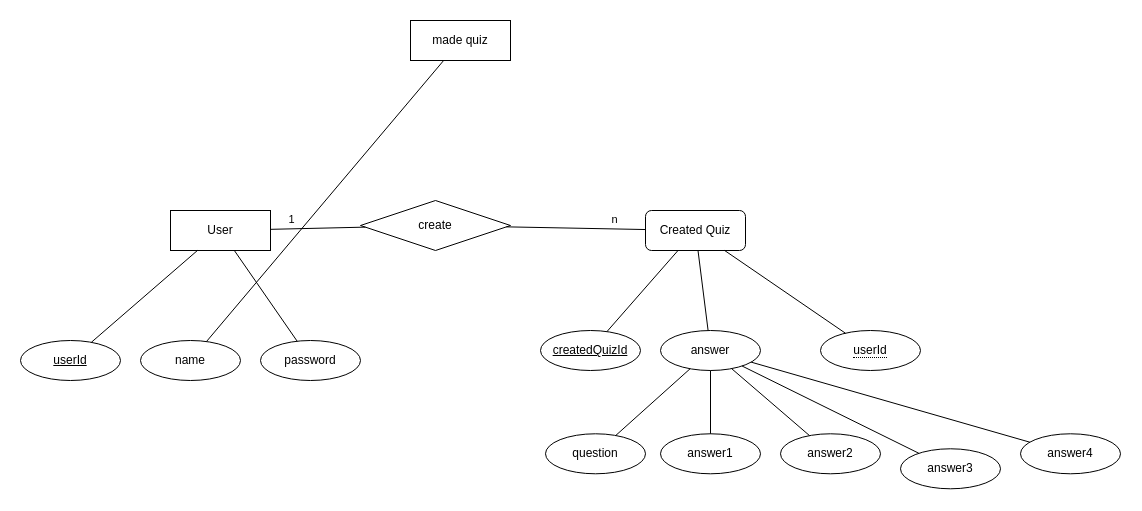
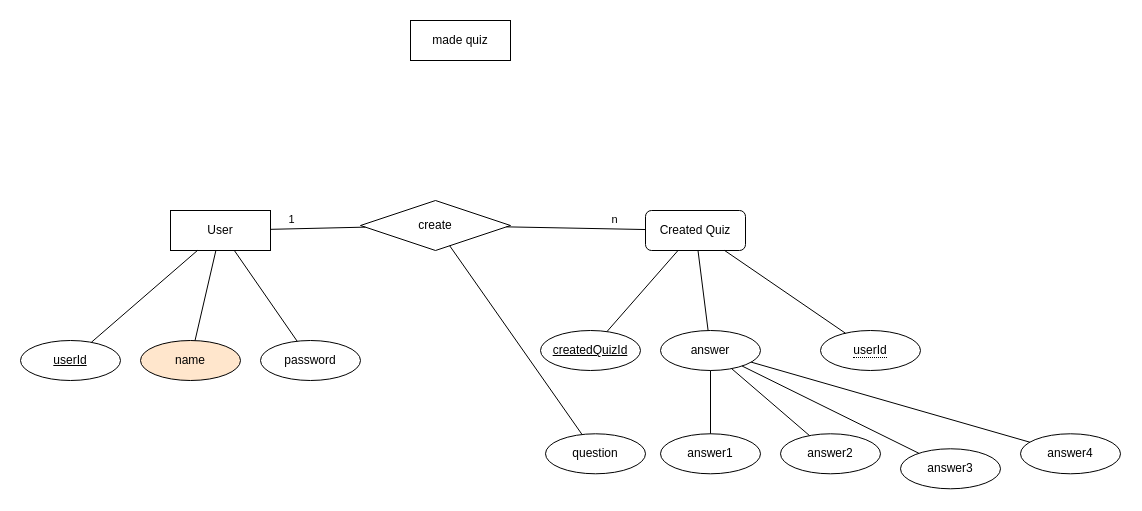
  <mxCell id="0" />
  <mxCell id="1" parent="0" />
  <mxCell id="2" value="User" style="whiteSpace=wrap;html=1;align=center;" vertex="1" parent="1"><mxGeometry x="170" y="210" width="100" height="40" as="geometry" /></mxCell>
- <mxCell id="3" value="name" style="ellipse;whiteSpace=wrap;html=1;align=center;" vertex="1" parent="1"><mxGeometry x="140" y="340" width="100" height="40" as="geometry" /></mxCell>
+ <mxCell id="3" value="name" style="ellipse;whiteSpace=wrap;html=1;align=center;fillColor=#ffe6cc;" vertex="1" parent="1"><mxGeometry x="140" y="340" width="100" height="40" as="geometry" /></mxCell>
  <mxCell id="4" value="password" style="ellipse;whiteSpace=wrap;html=1;align=center;" vertex="1" parent="1"><mxGeometry x="260" y="340" width="100" height="40" as="geometry" /></mxCell>
  <mxCell id="5" value="userId" style="ellipse;whiteSpace=wrap;html=1;align=center;fontStyle=4;" vertex="1" parent="1"><mxGeometry x="20" y="340" width="100" height="40" as="geometry" /></mxCell>
  <mxCell id="6" value="Created Quiz" style="whiteSpace=wrap;html=1;align=center;rounded=1;" vertex="1" parent="1"><mxGeometry x="645" y="210" width="100" height="40" as="geometry" /></mxCell>
  <mxCell id="7" value="create" style="shape=rhombus;perimeter=rhombusPerimeter;whiteSpace=wrap;html=1;align=center;" vertex="1" parent="1"><mxGeometry x="360" y="200" width="150" height="50" as="geometry" /></mxCell>
  <mxCell id="8" value="" style="endArrow=none;html=1;rounded=0;" edge="1" parent="1" source="7" target="6"><mxGeometry width="50" height="50" relative="1" as="geometry"><mxPoint x="570" y="230" as="sourcePoint" /><mxPoint x="670" y="290" as="targetPoint" /></mxGeometry></mxCell>
  <mxCell id="9" value="n" style="edgeLabel;html=1;align=center;verticalAlign=middle;resizable=0;points=[];" vertex="1" connectable="0" parent="8"><mxGeometry x="0.733" y="-2" relative="1" as="geometry"><mxPoint x="-13" y="-12" as="offset" /></mxGeometry></mxCell>
  <mxCell id="10" value="" style="endArrow=none;html=1;rounded=0;" edge="1" parent="1" source="2" target="7"><mxGeometry width="50" height="50" relative="1" as="geometry"><mxPoint x="530" y="340" as="sourcePoint" /><mxPoint x="580" y="290" as="targetPoint" /></mxGeometry></mxCell>
  <mxCell id="11" value="1" style="edgeLabel;html=1;align=center;verticalAlign=middle;resizable=0;points=[];" vertex="1" connectable="0" parent="10"><mxGeometry x="-0.667" relative="1" as="geometry"><mxPoint x="5" y="-10" as="offset" /></mxGeometry></mxCell>
  <mxCell id="12" value="" style="endArrow=none;html=1;rounded=0;" edge="1" parent="1" source="5" target="2"><mxGeometry width="50" height="50" relative="1" as="geometry"><mxPoint x="530" y="340" as="sourcePoint" /><mxPoint x="580" y="290" as="targetPoint" /></mxGeometry></mxCell>
  <mxCell id="13" value="" style="endArrow=none;html=1;rounded=0;" edge="1" parent="1" source="4" target="2"><mxGeometry width="50" height="50" relative="1" as="geometry"><mxPoint x="530" y="340" as="sourcePoint" /><mxPoint x="580" y="290" as="targetPoint" /></mxGeometry></mxCell>
- <mxCell id="14" value="" style="endArrow=none;html=1;rounded=0;" edge="1" parent="1" source="3" target="31"><mxGeometry width="50" height="50" relative="1" as="geometry"><mxPoint x="530" y="340" as="sourcePoint" /><mxPoint x="580" y="290" as="targetPoint" /></mxGeometry></mxCell>
+ <mxCell id="14" value="" style="endArrow=none;html=1;rounded=0;" edge="1" parent="1" source="3" target="2"><mxGeometry width="50" height="50" relative="1" as="geometry"><mxPoint x="530" y="340" as="sourcePoint" /><mxPoint x="580" y="290" as="targetPoint" /></mxGeometry></mxCell>
  <mxCell id="15" value="createdQuizId" style="ellipse;whiteSpace=wrap;html=1;align=center;fontStyle=4;" vertex="1" parent="1"><mxGeometry x="540" y="330" width="100" height="40" as="geometry" /></mxCell>
  <mxCell id="16" value="" style="endArrow=none;html=1;rounded=0;" edge="1" source="15" parent="1" target="6"><mxGeometry width="50" height="50" relative="1" as="geometry"><mxPoint x="889.23" y="410" as="sourcePoint" /><mxPoint x="590.23" y="320" as="targetPoint" /></mxGeometry></mxCell>
  <mxCell id="17" value="answer" style="ellipse;whiteSpace=wrap;html=1;align=center;" vertex="1" parent="1"><mxGeometry x="660" y="330" width="100" height="40" as="geometry" /></mxCell>
  <mxCell id="18" value="" style="endArrow=none;html=1;rounded=0;" edge="1" source="17" parent="1" target="6"><mxGeometry width="50" height="50" relative="1" as="geometry"><mxPoint x="950" y="340" as="sourcePoint" /><mxPoint x="653.182" y="270" as="targetPoint" /></mxGeometry></mxCell>
  <mxCell id="19" value="question" style="ellipse;whiteSpace=wrap;html=1;align=center;" vertex="1" parent="1"><mxGeometry x="545" y="433.29" width="100" height="40" as="geometry" /></mxCell>
- <mxCell id="20" value="" style="endArrow=none;html=1;rounded=0;" edge="1" source="19" parent="1" target="17"><mxGeometry width="50" height="50" relative="1" as="geometry"><mxPoint x="930" y="490" as="sourcePoint" /><mxPoint x="678" y="400" as="targetPoint" /></mxGeometry></mxCell>
+ <mxCell id="20" value="" style="endArrow=none;html=1;rounded=0;" edge="1" source="19" parent="1" target="7"><mxGeometry width="50" height="50" relative="1" as="geometry"><mxPoint x="930" y="490" as="sourcePoint" /><mxPoint x="678" y="400" as="targetPoint" /></mxGeometry></mxCell>
  <mxCell id="21" value="answer1" style="ellipse;whiteSpace=wrap;html=1;align=center;" vertex="1" parent="1"><mxGeometry x="660" y="433.29" width="100" height="40" as="geometry" /></mxCell>
  <mxCell id="22" value="" style="endArrow=none;html=1;rounded=0;entryX=0.5;entryY=1;entryDx=0;entryDy=0;" edge="1" source="21" parent="1" target="17"><mxGeometry width="50" height="50" relative="1" as="geometry"><mxPoint x="1045" y="523.29" as="sourcePoint" /><mxPoint x="710" y="400" as="targetPoint" /></mxGeometry></mxCell>
  <mxCell id="23" value="answer2" style="ellipse;whiteSpace=wrap;html=1;align=center;" vertex="1" parent="1"><mxGeometry x="780" y="433.29" width="100" height="40" as="geometry" /></mxCell>
  <mxCell id="24" value="" style="endArrow=none;html=1;rounded=0;" edge="1" source="23" parent="1" target="17"><mxGeometry width="50" height="50" relative="1" as="geometry"><mxPoint x="1165" y="523.29" as="sourcePoint" /><mxPoint x="830" y="400" as="targetPoint" /></mxGeometry></mxCell>
  <mxCell id="25" value="answer3" style="ellipse;whiteSpace=wrap;html=1;align=center;" vertex="1" parent="1"><mxGeometry x="900" y="448.29" width="100" height="40" as="geometry" /></mxCell>
  <mxCell id="26" value="" style="endArrow=none;html=1;rounded=0;" edge="1" source="25" parent="1" target="17"><mxGeometry width="50" height="50" relative="1" as="geometry"><mxPoint x="1285" y="523.29" as="sourcePoint" /><mxPoint x="950" y="400" as="targetPoint" /></mxGeometry></mxCell>
  <mxCell id="27" value="answer4" style="ellipse;whiteSpace=wrap;html=1;align=center;" vertex="1" parent="1"><mxGeometry x="1020" y="433.29" width="100" height="40" as="geometry" /></mxCell>
  <mxCell id="28" value="" style="endArrow=none;html=1;rounded=0;" edge="1" source="27" parent="1" target="17"><mxGeometry width="50" height="50" relative="1" as="geometry"><mxPoint x="1395" y="523.29" as="sourcePoint" /><mxPoint x="1060" y="400" as="targetPoint" /></mxGeometry></mxCell>
  <mxCell id="29" value="&lt;span style=&quot;border-bottom: 1px dotted&quot;&gt;userId&lt;/span&gt;" style="ellipse;whiteSpace=wrap;html=1;align=center;" vertex="1" parent="1"><mxGeometry x="820" y="330" width="100" height="40" as="geometry" /></mxCell>
  <mxCell id="30" value="" style="endArrow=none;html=1;rounded=0;" edge="1" parent="1" source="29" target="6"><mxGeometry width="50" height="50" relative="1" as="geometry"><mxPoint x="890.5" y="240" as="sourcePoint" /><mxPoint x="880.5" y="160" as="targetPoint" /></mxGeometry></mxCell>
  <mxCell id="31" value="made quiz" style="whiteSpace=wrap;html=1;align=center;" vertex="1" parent="1"><mxGeometry x="410" y="20" width="100" height="40" as="geometry" /></mxCell>
